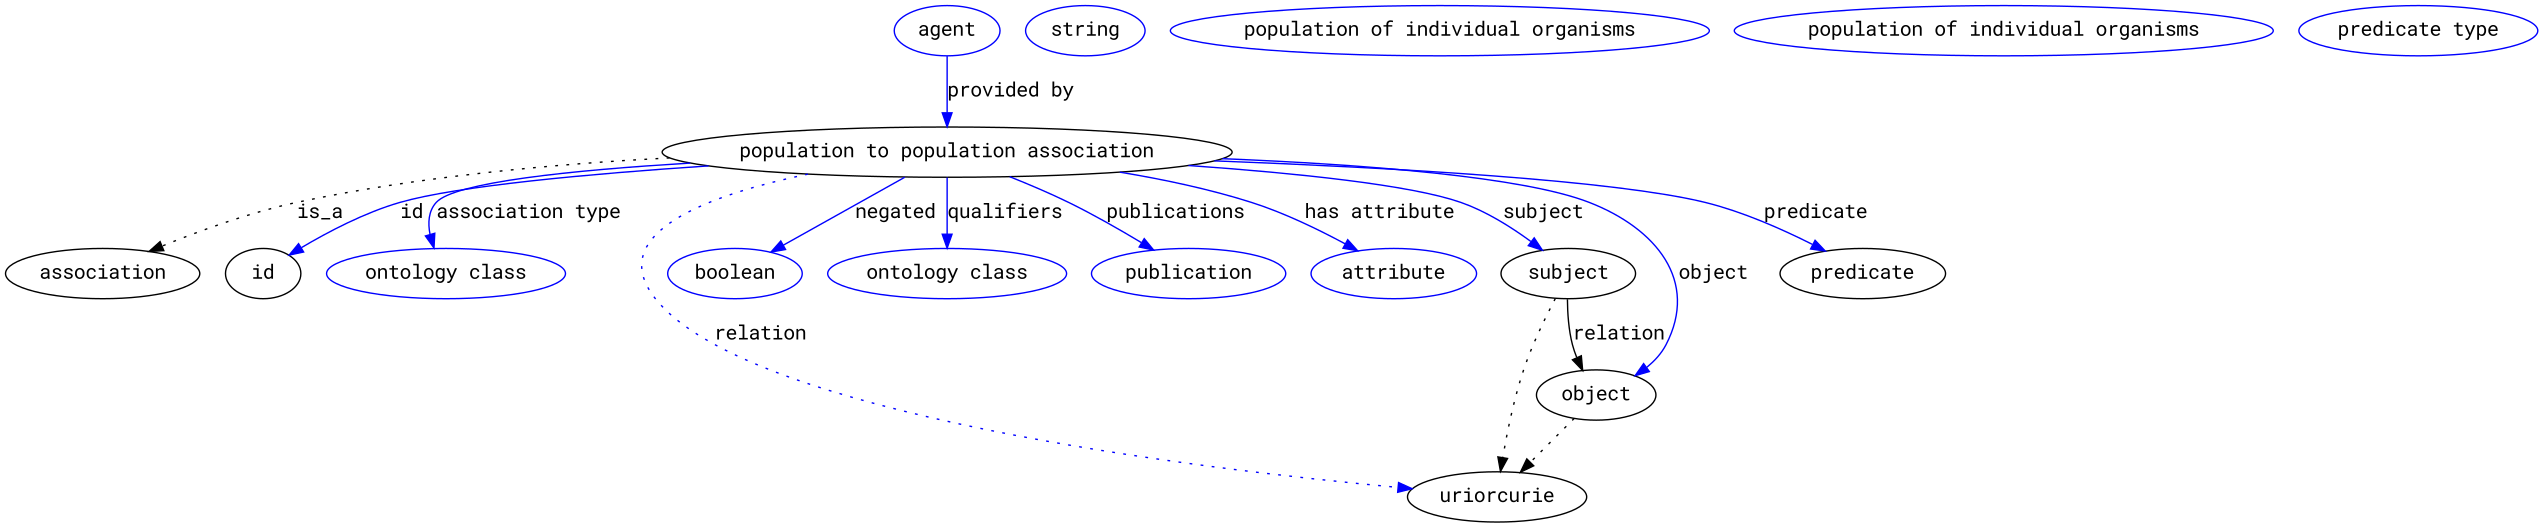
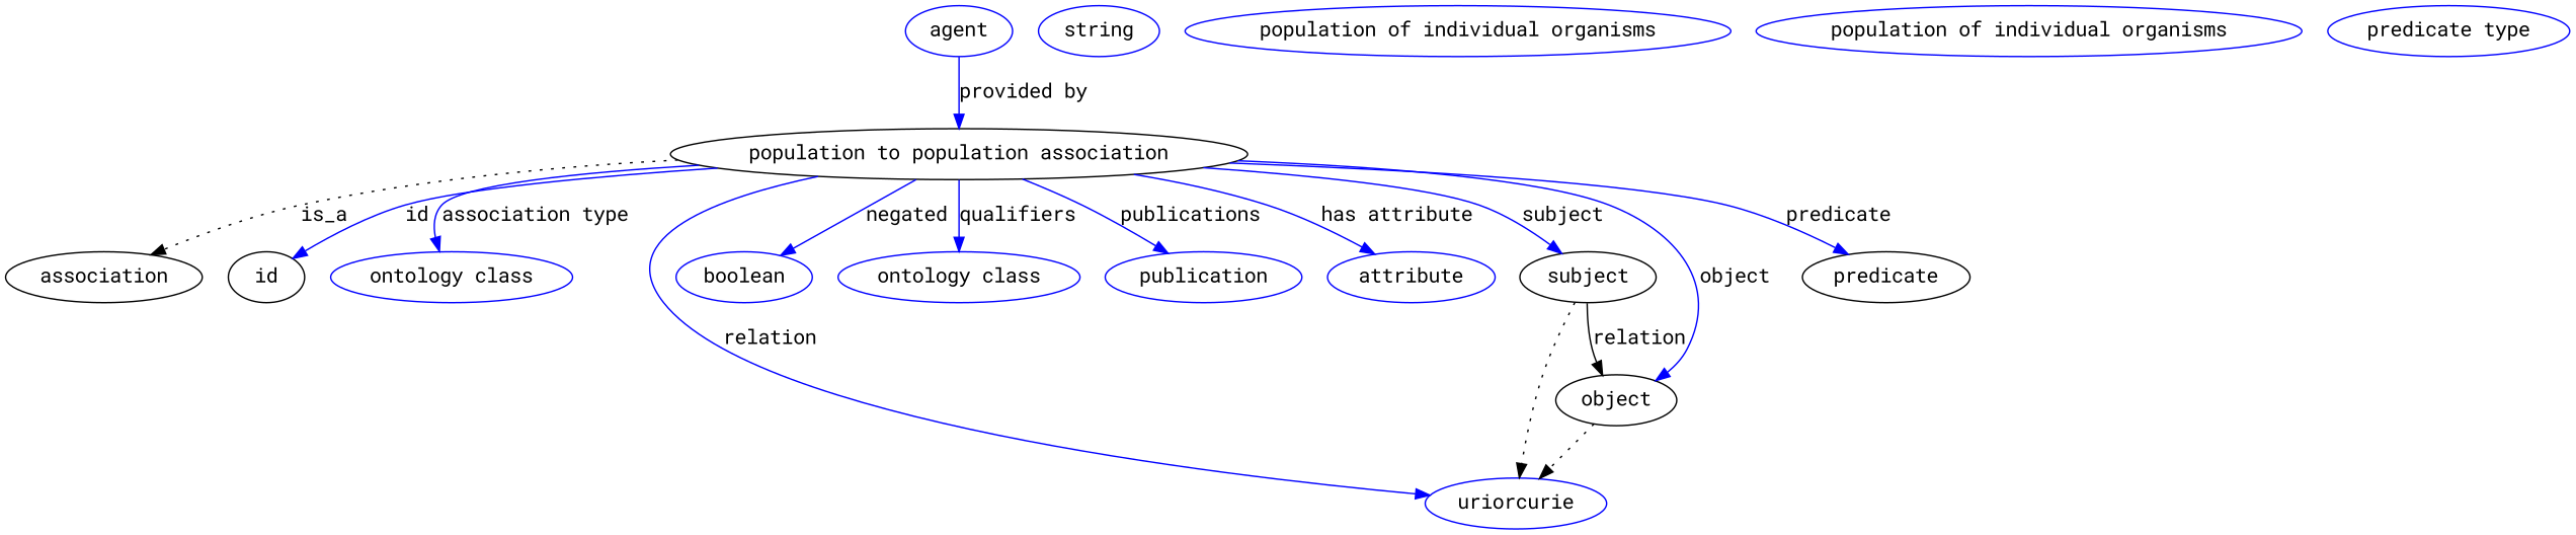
  digraph {
    fontname="Roboto Mono"
    node [fontname="Roboto Mono" color=blue]
    edge [fontname="Roboto Mono" style=solid color=blue]
    n1 [height=0.5 label="population to population association" width=3.8635 color=""]
    association [height=0.5 width=1.3902 color=""]
    id [height=0.5 width=0.75 color=""]
    n4 [height=0.5 label="ontology class" width=1.7151]
-   n5 [color=black height=0.5 label=uriorcurie width=1.2638]
+   n5 [height=0.5 label=uriorcurie width=1.2638]
    n6 [height=0.5 label=boolean width=1.0652]
    n7 [height=0.5 label="ontology class" width=1.7151]
    n8 [height=0.5 label=publication width=1.3902]
    n9 [height=0.5 label=attribute width=1.1193]
    subject [height=0.5 width=0.99297 color=""]
    object [height=0.5 width=0.9027 color=""]
    predicate [height=0.5 width=1.1916 color=""]
    n13 [height=0.5 label=agent width=0.83048]
    n14 [height=0.5 label=string width=0.84854]
    n15 [height=0.5 label="population of individual organisms" width=3.7552]
    n16 [height=0.5 label="population of individual organisms" width=3.7552]
    n17 [height=0.5 label="predicate type" width=1.679]
    n1 -> association [label=is_a style=dotted color=""]
    n1 -> id [label=id]
    n1 -> n4 [label="association type"]
-   n1 -> n5 [label=relation style=dotted]
+   n1 -> n5 [label=relation]
    n1 -> n6 [label=negated]
    n1 -> n7 [label=qualifiers]
    n1 -> n8 [label=publications]
    n1 -> n9 [label="has attribute"]
    n1 -> subject [label=subject]
    n1 -> object [label=object]
    n1 -> predicate [label=predicate]
    subject -> n5 [style=dotted color=""]
    subject -> object [label=relation style="" color=""]
    object -> n5 [style=dotted color=""]
    n13 -> n1 [label="provided by"]
  }
